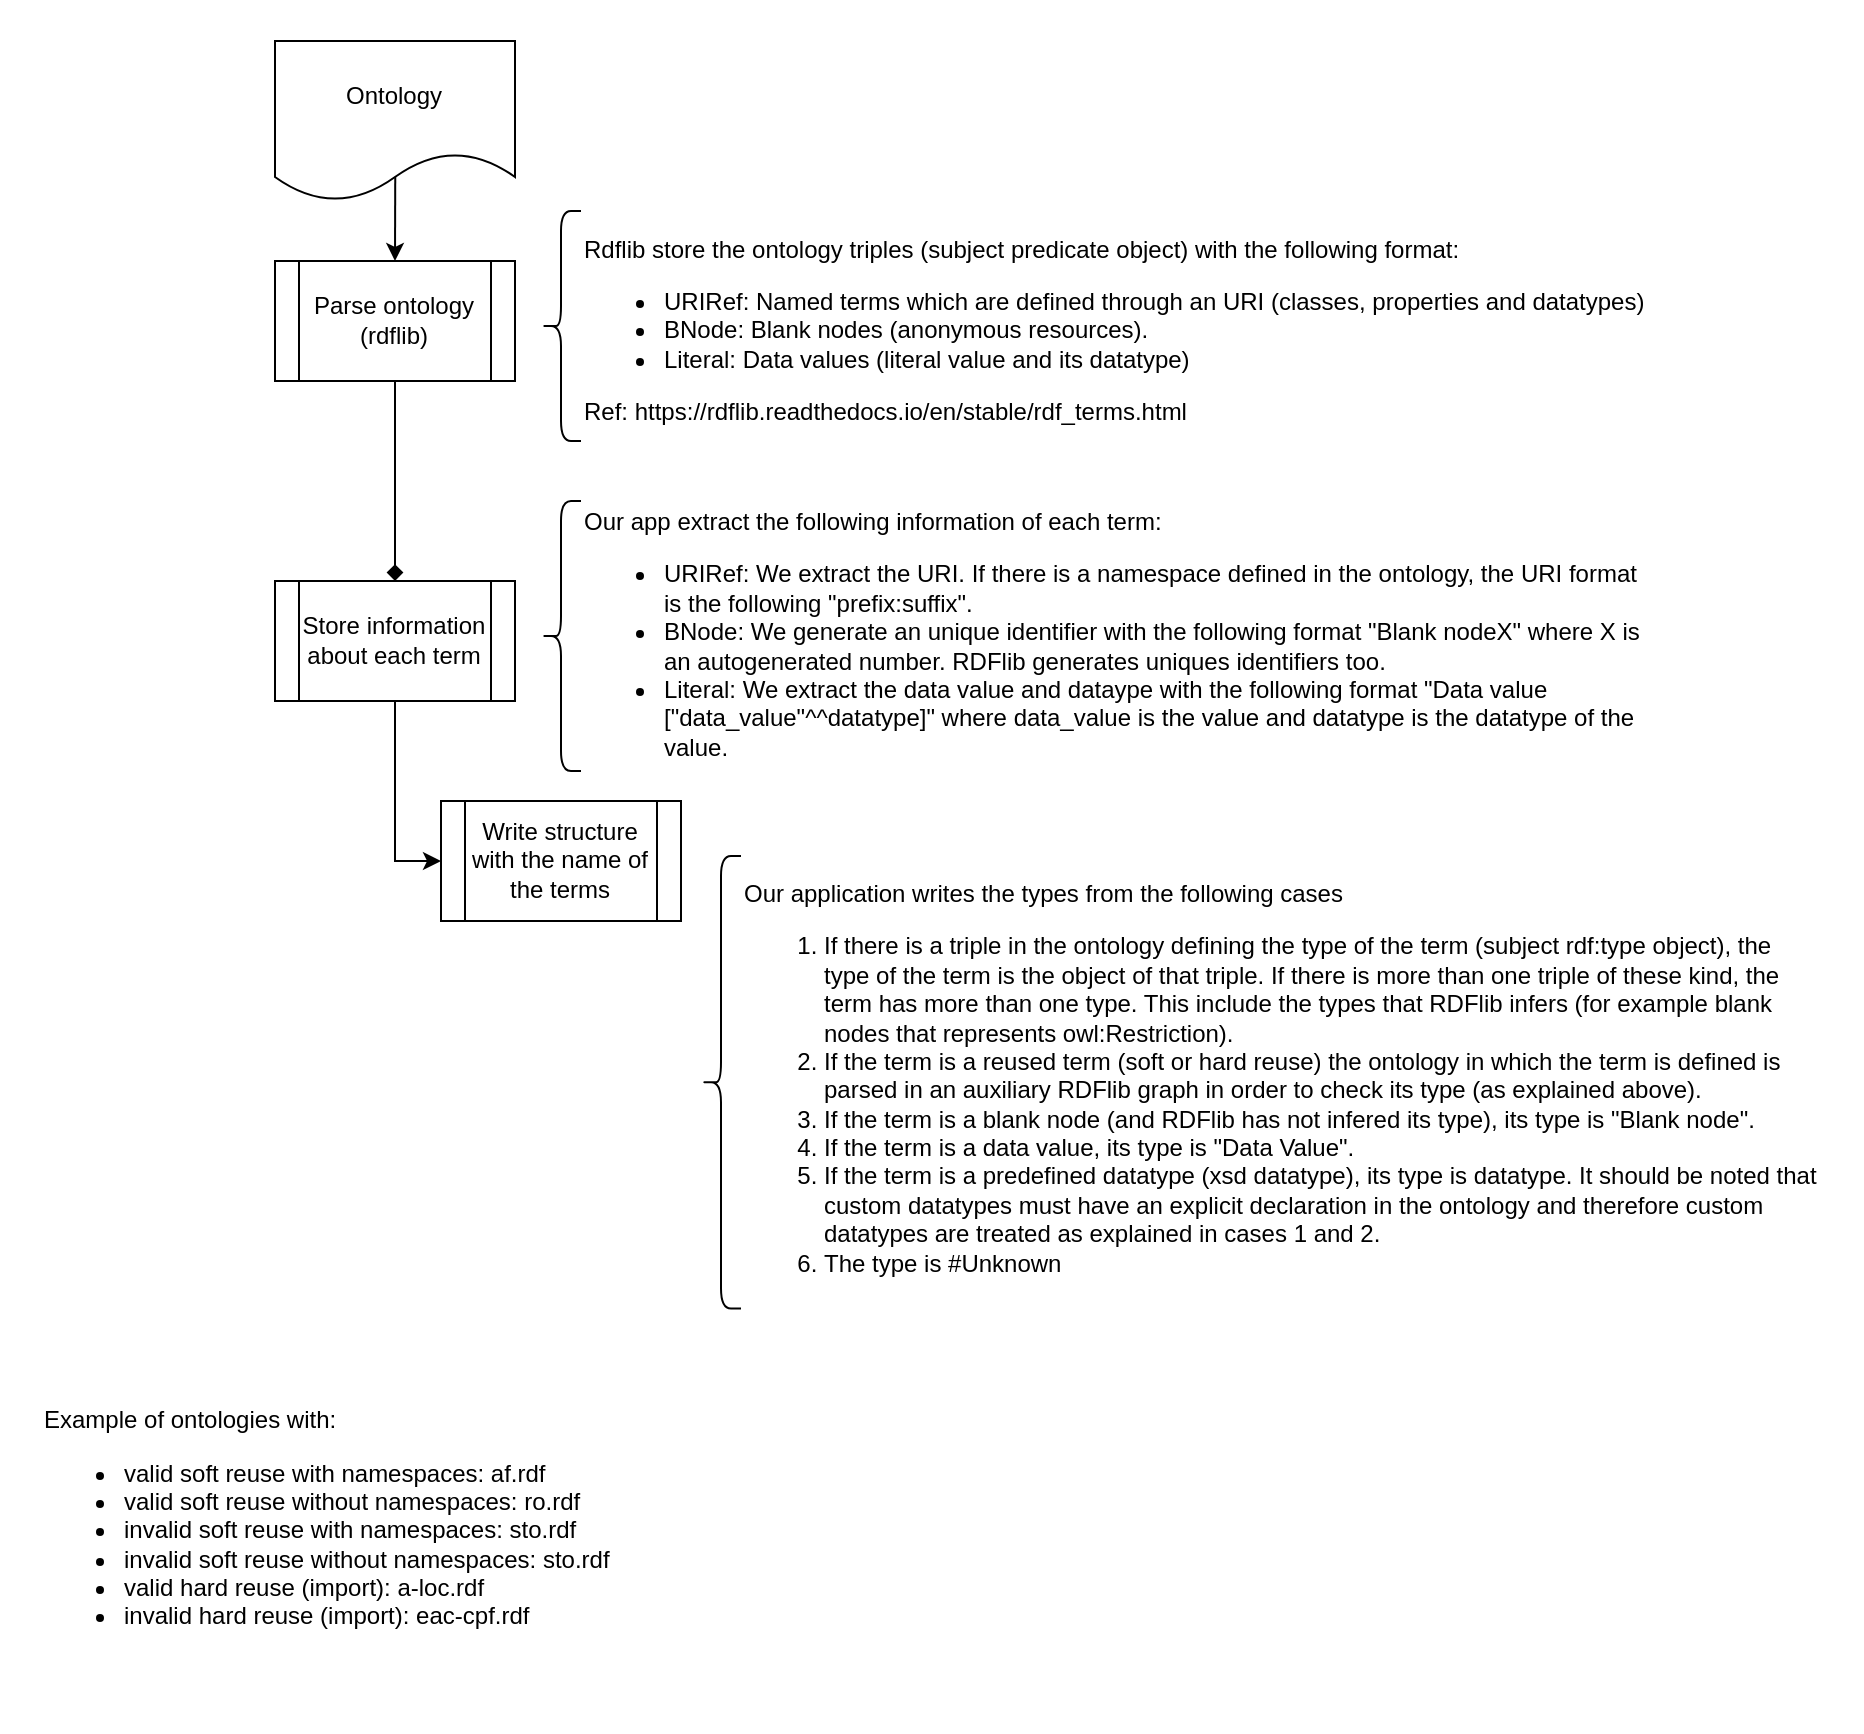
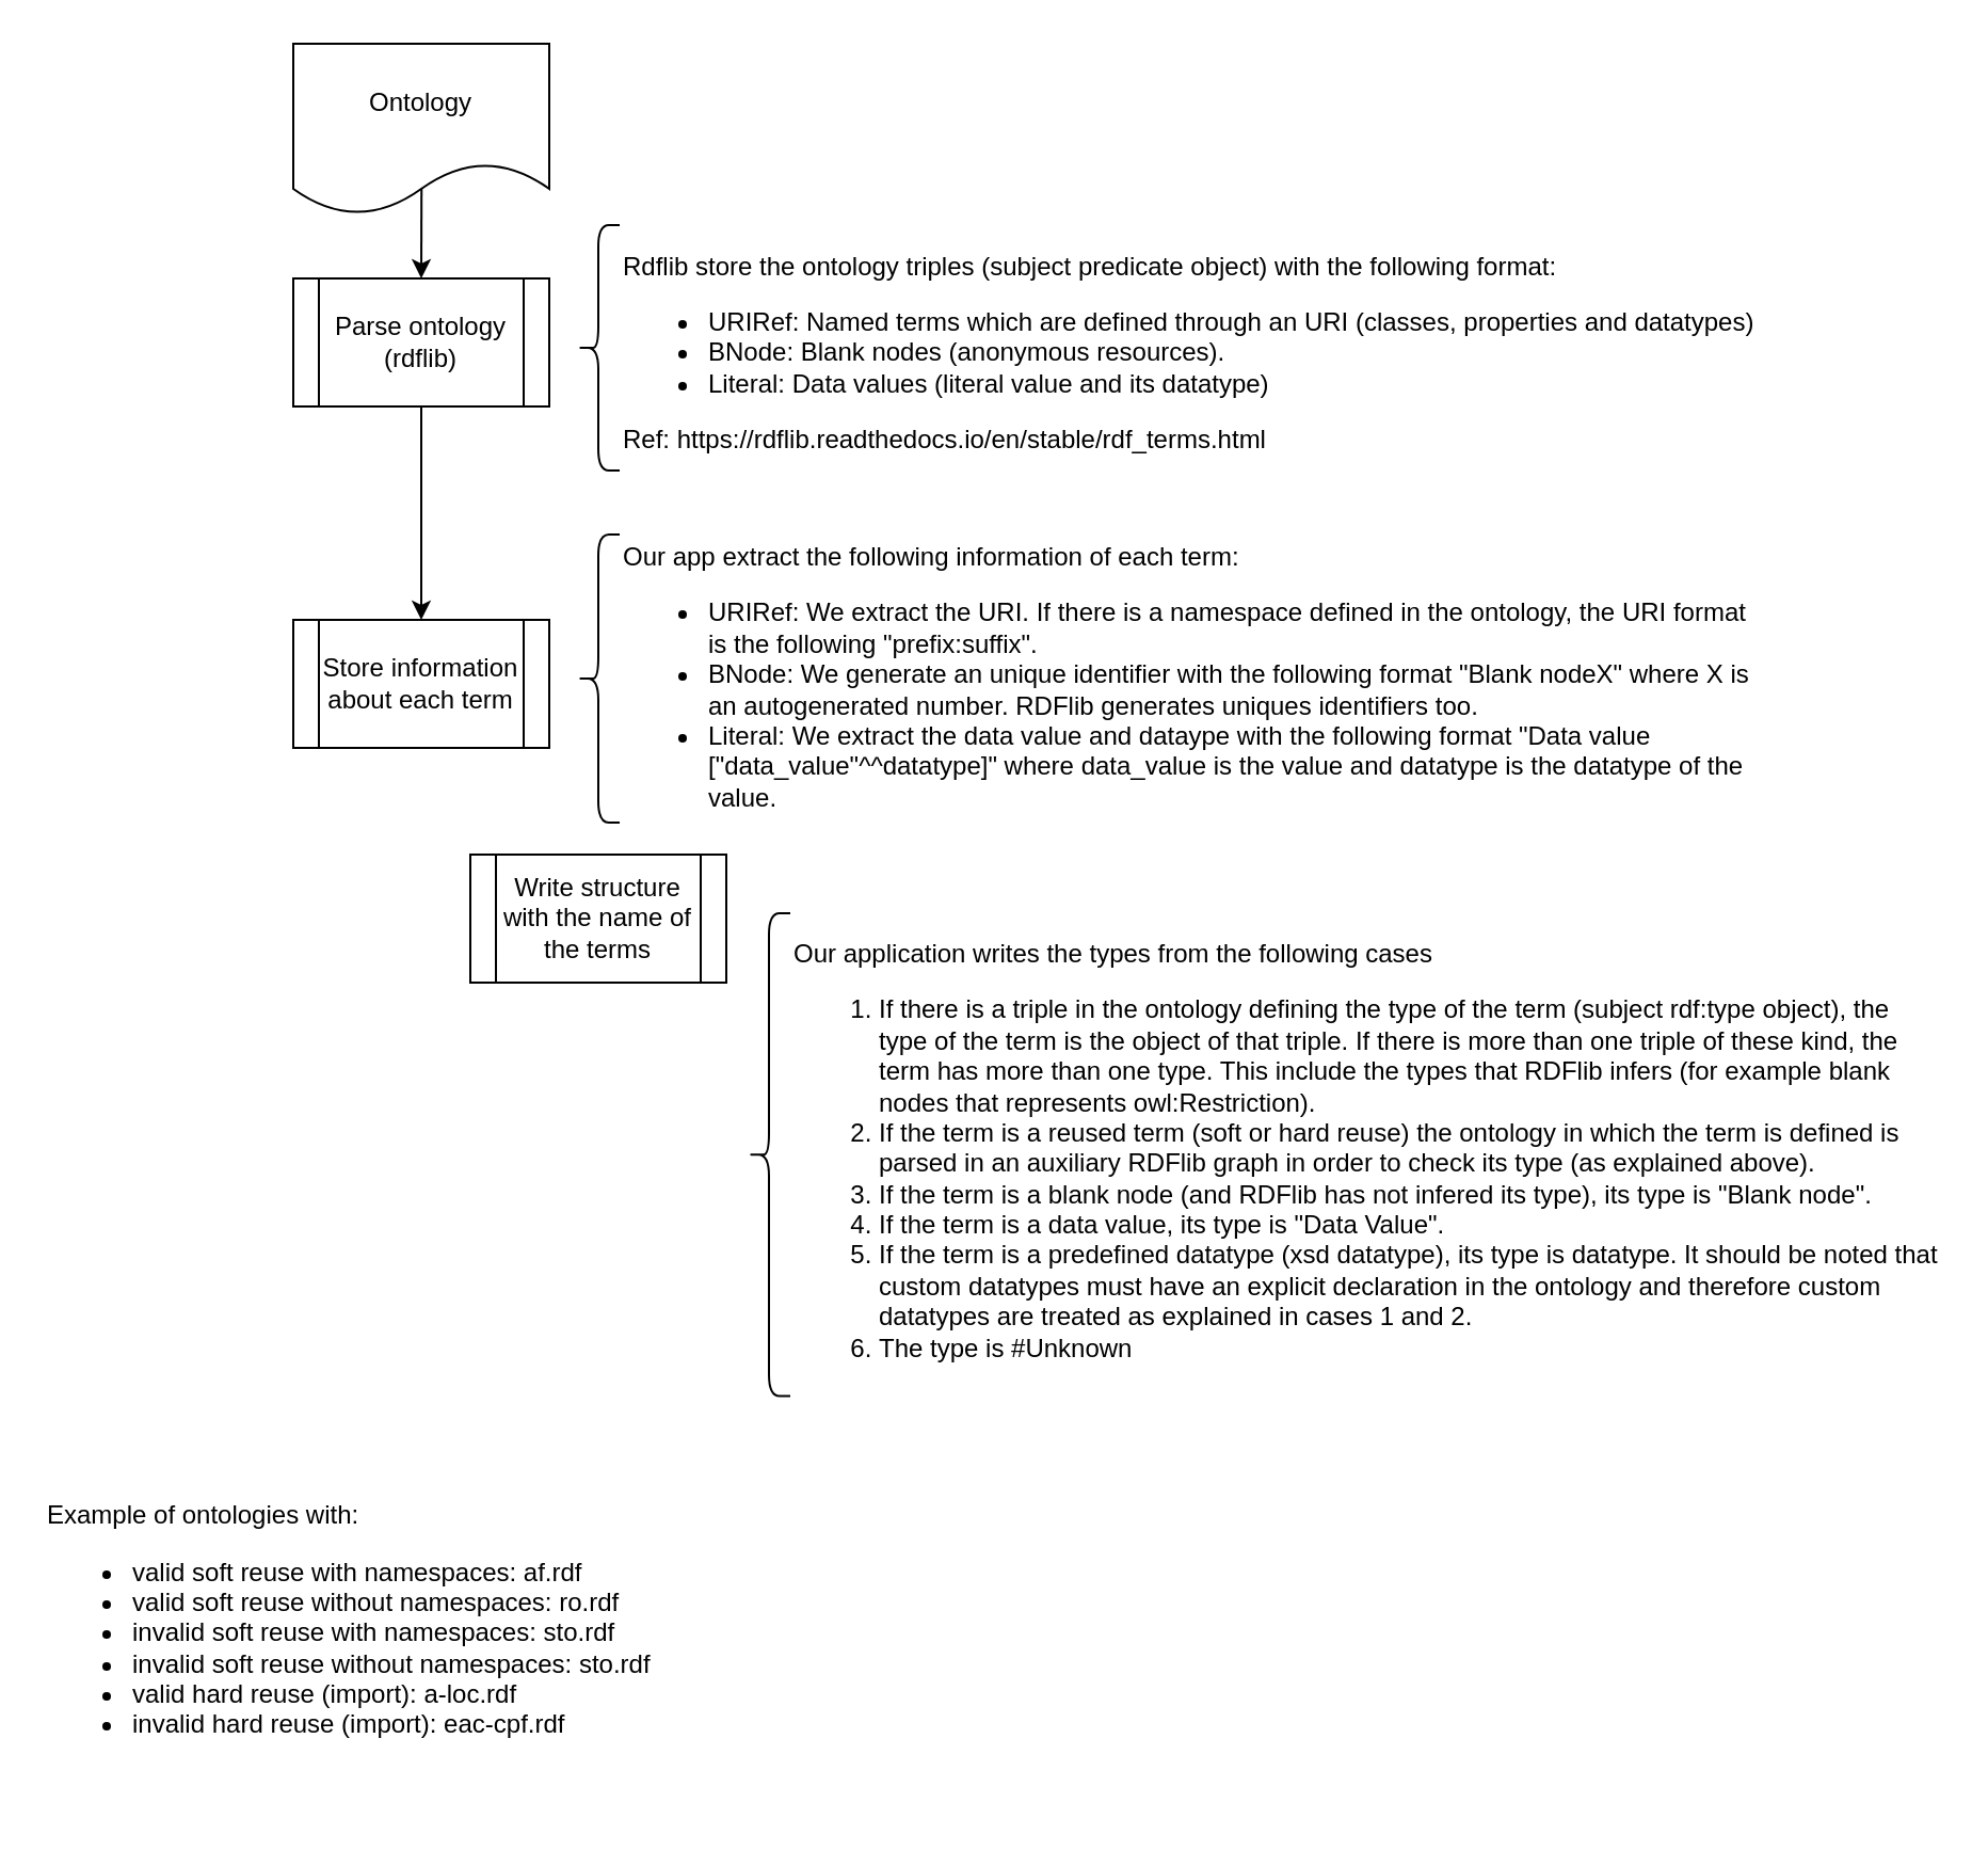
  <mxCell id="0" />
  <mxCell id="1" parent="0" />
  <mxCell id="2" value="Ontology" style="shape=document;whiteSpace=wrap;html=1;boundedLbl=1;" parent="1" vertex="1"><mxGeometry x="137" y="20" width="120" height="80" as="geometry" /></mxCell>
  <mxCell id="3" value="Parse ontology&lt;br&gt;(rdflib)" style="shape=process;whiteSpace=wrap;html=1;backgroundOutline=1;" parent="1" vertex="1"><mxGeometry x="137" y="130" width="120" height="60" as="geometry" /></mxCell>
  <mxCell id="4" value="" style="endArrow=classic;html=1;rounded=0;entryX=0.5;entryY=0;entryDx=0;entryDy=0;exitX=0.501;exitY=0.849;exitDx=0;exitDy=0;exitPerimeter=0;" parent="1" source="2" target="3" edge="1"><mxGeometry width="50" height="50" relative="1" as="geometry"><mxPoint x="277" y="290" as="sourcePoint" /><mxPoint x="327" y="240" as="targetPoint" /></mxGeometry></mxCell>
  <mxCell id="5" value="" style="shape=curlyBracket;whiteSpace=wrap;html=1;rounded=1;flipH=1;labelPosition=right;verticalLabelPosition=middle;align=left;verticalAlign=middle;rotation=-180;" vertex="1" parent="1"><mxGeometry x="270" y="105" width="20" height="115" as="geometry" /></mxCell>
  <mxCell id="6" value="Rdflib store the ontology triples (subject predicate object) with the following format:&lt;br&gt;&lt;ul&gt;&lt;li&gt;URIRef: Named terms which are defined through an URI (classes, properties and datatypes)&lt;/li&gt;&lt;li&gt;BNode: Blank nodes (anonymous resources).&lt;/li&gt;&lt;li&gt;Literal: Data values (literal value and its datatype)&lt;/li&gt;&lt;/ul&gt;Ref: https://rdflib.readthedocs.io/en/stable/rdf_terms.html" style="text;html=1;strokeColor=none;fillColor=none;align=left;verticalAlign=middle;whiteSpace=wrap;rounded=0;" vertex="1" parent="1"><mxGeometry x="290" y="105" width="540" height="120" as="geometry" /></mxCell>
  <mxCell id="7" value="Store information about each term" style="shape=process;whiteSpace=wrap;html=1;backgroundOutline=1;" vertex="1" parent="1"><mxGeometry x="137" y="290" width="120" height="60" as="geometry" /></mxCell>
- <mxCell id="8" value="" style="endArrow=diamond;html=1;rounded=0;entryX=0.5;entryY=0;entryDx=0;entryDy=0;exitX=0.5;exitY=1;exitDx=0;exitDy=0;" edge="1" parent="1" source="3" target="7"><mxGeometry width="50" height="50" relative="1" as="geometry"><mxPoint x="196.58" y="205" as="sourcePoint" /><mxPoint x="196.58" y="247" as="targetPoint" /></mxGeometry></mxCell>
+ <mxCell id="8" value="" style="endArrow=classic;html=1;rounded=0;entryX=0.5;entryY=0;entryDx=0;entryDy=0;exitX=0.5;exitY=1;exitDx=0;exitDy=0;" edge="1" parent="1" source="3" target="7"><mxGeometry width="50" height="50" relative="1" as="geometry"><mxPoint x="196.58" y="205" as="sourcePoint" /><mxPoint x="196.58" y="247" as="targetPoint" /></mxGeometry></mxCell>
  <mxCell id="9" value="" style="shape=curlyBracket;whiteSpace=wrap;html=1;rounded=1;flipH=1;labelPosition=right;verticalLabelPosition=middle;align=left;verticalAlign=middle;rotation=-180;" vertex="1" parent="1"><mxGeometry x="270" y="250" width="20" height="135" as="geometry" /></mxCell>
  <mxCell id="10" value="Our app extract the following information of each term:&lt;br&gt;&lt;ul&gt;&lt;li&gt;URIRef: We extract the URI. If there is a namespace defined in the ontology, the URI format is the following &quot;prefix:suffix&quot;.&lt;/li&gt;&lt;li&gt;BNode: We generate an unique identifier with the following format &quot;Blank nodeX&quot; where X is an autogenerated number. RDFlib generates uniques identifiers too.&lt;/li&gt;&lt;li&gt;Literal: We extract the data value and dataype with the following format &quot;Data value [&quot;data_value&quot;^^datatype]&quot; where data_value is the value and datatype is the datatype of the value.&lt;/li&gt;&lt;/ul&gt;" style="text;html=1;strokeColor=none;fillColor=none;align=left;verticalAlign=middle;whiteSpace=wrap;rounded=0;" vertex="1" parent="1"><mxGeometry x="290" y="252.5" width="540" height="140" as="geometry" /></mxCell>
  <mxCell id="11" value="Write structure with the name of the terms" style="shape=process;whiteSpace=wrap;html=1;backgroundOutline=1;" vertex="1" parent="1"><mxGeometry x="220" y="400" width="120" height="60" as="geometry" /></mxCell>
- <mxCell id="12" value="" style="endArrow=classic;html=1;rounded=0;entryX=0;entryY=0.5;entryDx=0;entryDy=0;exitX=0.5;exitY=1;exitDx=0;exitDy=0;edgeStyle=orthogonalEdgeStyle;" edge="1" parent="1" source="7" target="11"><mxGeometry width="50" height="50" relative="1" as="geometry"><mxPoint x="196.58" y="385" as="sourcePoint" /><mxPoint x="196.58" y="485" as="targetPoint" /></mxGeometry></mxCell>
  <mxCell id="13" value="" style="shape=curlyBracket;whiteSpace=wrap;html=1;rounded=1;flipH=1;labelPosition=right;verticalLabelPosition=middle;align=left;verticalAlign=middle;rotation=-180;" vertex="1" parent="1"><mxGeometry x="350" y="427.5" width="20" height="226.25" as="geometry" /></mxCell>
  <mxCell id="14" value="Our application&amp;nbsp;writes the types from the following cases&lt;br&gt;&lt;ol&gt;&lt;li&gt;&lt;span style=&quot;background-color: initial;&quot;&gt;If there is a triple in the ontology defining the type of the term (subject rdf:type object), the type of the term is the object of that triple. If there is more than one triple of these kind, the term has more than one type. This include the types that RDFlib infers (for example blank nodes that represents owl:Restriction).&lt;/span&gt;&lt;/li&gt;&lt;li&gt;&lt;span style=&quot;background-color: initial;&quot;&gt;If the term is a reused term (soft or hard reuse) the ontology in which the term is defined is parsed in an auxiliary RDFlib graph in order to check its type (as explained above).&lt;/span&gt;&lt;/li&gt;&lt;li&gt;&lt;span style=&quot;background-color: initial;&quot;&gt;If the term is a blank node (and RDFlib has not infered its type), its type is &quot;Blank node&quot;.&lt;/span&gt;&lt;/li&gt;&lt;li&gt;&lt;span style=&quot;background-color: initial;&quot;&gt;If the term is a data value, its type is &quot;Data Value&quot;.&lt;/span&gt;&lt;/li&gt;&lt;li&gt;&lt;span style=&quot;background-color: initial;&quot;&gt;If the term is a predefined datatype (xsd datatype), its type is datatype.&amp;nbsp;&lt;/span&gt;It should be noted that custom datatypes must have an explicit declaration in the ontology and therefore custom datatypes are treated as explained in cases 1 and 2.&lt;/li&gt;&lt;li&gt;The type is #Unknown&lt;/li&gt;&lt;/ol&gt;" style="text;html=1;strokeColor=none;fillColor=none;align=left;verticalAlign=middle;whiteSpace=wrap;rounded=0;" vertex="1" parent="1"><mxGeometry x="370" y="425" width="540" height="240" as="geometry" /></mxCell>
  <mxCell id="15" value="Example of ontologies with:&lt;br&gt;&lt;ul&gt;&lt;li&gt;valid soft reuse with namespaces: af.rdf&lt;/li&gt;&lt;li&gt;valid soft reuse without namespaces: ro.rdf&lt;/li&gt;&lt;li&gt;invalid soft reuse with namespaces: sto.rdf&lt;/li&gt;&lt;li&gt;invalid soft reuse without namespaces: sto.rdf&lt;/li&gt;&lt;li&gt;valid hard reuse (import): a-loc.rdf&lt;/li&gt;&lt;li&gt;invalid hard reuse (import): eac-cpf.rdf&lt;/li&gt;&lt;/ul&gt;" style="text;html=1;strokeColor=none;fillColor=none;align=left;verticalAlign=middle;whiteSpace=wrap;rounded=0;" vertex="1" parent="1"><mxGeometry x="20" y="685" width="393" height="160" as="geometry" /></mxCell>
